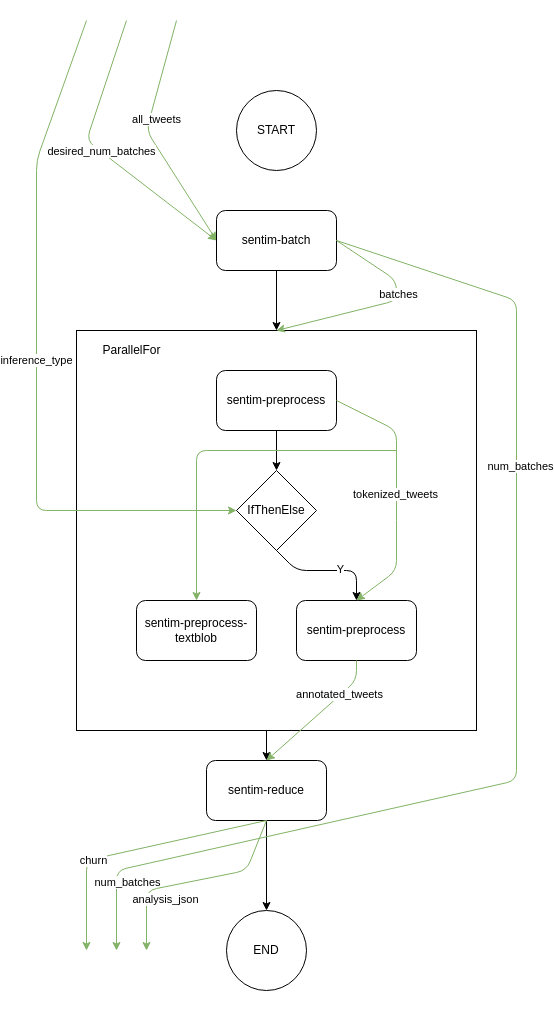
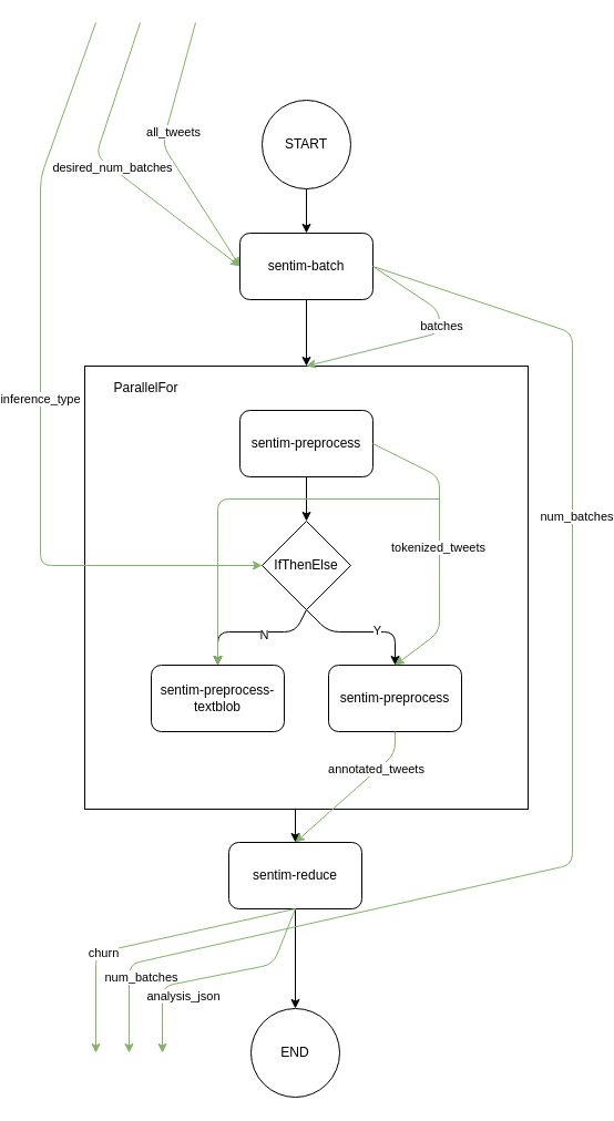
  <mxCell id="0" />
  <mxCell id="1" parent="0" />
  <mxCell id="2" style="edgeStyle=orthogonalEdgeStyle;rounded=0;orthogonalLoop=1;jettySize=auto;html=1;exitX=0.5;exitY=1;exitDx=0;exitDy=0;entryX=0.5;entryY=0;entryDx=0;entryDy=0;fillColor=#d5e8d4;" parent="1" source="20" target="6" edge="1"><mxGeometry relative="1" as="geometry"><mxPoint x="320" y="230" as="targetPoint" /></mxGeometry></mxCell>
+ <mxCell id="3" style="edgeStyle=orthogonalEdgeStyle;rounded=0;orthogonalLoop=1;jettySize=auto;html=1;exitX=0.5;exitY=1;exitDx=0;exitDy=0;" parent="1" source="4" target="20" edge="1"><mxGeometry relative="1" as="geometry" /></mxCell>
  <mxCell id="4" value="START" style="ellipse;whiteSpace=wrap;html=1;aspect=fixed;" parent="1" vertex="1"><mxGeometry x="220" y="90" width="80" height="80" as="geometry" /></mxCell>
  <mxCell id="5" style="edgeStyle=orthogonalEdgeStyle;rounded=0;orthogonalLoop=1;jettySize=auto;html=1;exitX=0.5;exitY=1;exitDx=0;exitDy=0;entryX=0.5;entryY=0;entryDx=0;entryDy=0;" parent="1" source="6" target="11" edge="1"><mxGeometry relative="1" as="geometry" /></mxCell>
  <mxCell id="6" value="" style="whiteSpace=wrap;html=1;aspect=fixed;" parent="1" vertex="1"><mxGeometry x="60" y="330" width="400" height="400" as="geometry" /></mxCell>
  <mxCell id="7" style="edgeStyle=orthogonalEdgeStyle;rounded=0;orthogonalLoop=1;jettySize=auto;html=1;exitX=0.5;exitY=1;exitDx=0;exitDy=0;entryX=0.5;entryY=0;entryDx=0;entryDy=0;fillColor=#d5e8d4;" edge="1" parent="1" source="8" target="14"><mxGeometry relative="1" as="geometry" /></mxCell>
  <mxCell id="8" value="sentim-preprocess" style="rounded=1;whiteSpace=wrap;html=1;" parent="1" vertex="1"><mxGeometry x="200" y="370" width="120" height="60" as="geometry" /></mxCell>
  <mxCell id="9" value="sentim-preprocess-textblob" style="rounded=1;whiteSpace=wrap;html=1;" parent="1" vertex="1"><mxGeometry x="120" y="600" width="120" height="60" as="geometry" /></mxCell>
  <mxCell id="10" style="edgeStyle=orthogonalEdgeStyle;rounded=0;orthogonalLoop=1;jettySize=auto;html=1;exitX=0.5;exitY=1;exitDx=0;exitDy=0;entryX=0.5;entryY=0;entryDx=0;entryDy=0;" parent="1" source="11" target="12" edge="1"><mxGeometry relative="1" as="geometry" /></mxCell>
  <mxCell id="11" value="sentim-reduce" style="rounded=1;whiteSpace=wrap;html=1;" parent="1" vertex="1"><mxGeometry x="190" y="760" width="120" height="60" as="geometry" /></mxCell>
  <mxCell id="12" value="END" style="ellipse;whiteSpace=wrap;html=1;aspect=fixed;" parent="1" vertex="1"><mxGeometry x="210" y="910" width="80" height="80" as="geometry" /></mxCell>
  <mxCell id="13" value="all_tweets" style="endArrow=classic;html=1;entryX=0;entryY=0.5;entryDx=0;entryDy=0;fillColor=#d5e8d4;strokeColor=#82b366;" parent="1" target="20" edge="1"><mxGeometry x="-0.17" y="7" relative="1" as="geometry"><mxPoint x="160" y="20" as="sourcePoint" /><mxPoint x="260" y="260" as="targetPoint" /><Array as="points"><mxPoint x="130" y="130" /></Array><mxPoint as="offset" /></mxGeometry></mxCell>
  <mxCell id="14" value="IfThenElse" style="rhombus;whiteSpace=wrap;html=1;" vertex="1" parent="1"><mxGeometry x="220" y="470" width="80" height="80" as="geometry" /></mxCell>
  <mxCell id="15" value="sentim-preprocess" style="rounded=1;whiteSpace=wrap;html=1;" vertex="1" parent="1"><mxGeometry x="280" y="600" width="120" height="60" as="geometry" /></mxCell>
+ <mxCell id="16" value="" style="endArrow=classic;html=1;exitX=0.5;exitY=1;exitDx=0;exitDy=0;entryX=0.5;entryY=0;entryDx=0;entryDy=0;fillColor=#d5e8d4;" edge="1" parent="1" source="14" target="9"><mxGeometry width="50" height="50" relative="1" as="geometry"><mxPoint x="290" y="520" as="sourcePoint" /><mxPoint x="340" y="470" as="targetPoint" /><Array as="points"><mxPoint x="250" y="570" /><mxPoint x="180" y="570" /></Array></mxGeometry></mxCell>
+ <mxCell id="17" value="N" style="edgeLabel;html=1;align=center;verticalAlign=middle;resizable=0;points=[];" vertex="1" connectable="0" parent="16"><mxGeometry x="-0.172" y="2" relative="1" as="geometry"><mxPoint as="offset" /></mxGeometry></mxCell>
  <mxCell id="18" value="" style="endArrow=classic;html=1;exitX=0.5;exitY=1;exitDx=0;exitDy=0;entryX=0.5;entryY=0;entryDx=0;entryDy=0;fillColor=#d5e8d4;" edge="1" parent="1" source="14" target="15"><mxGeometry width="50" height="50" relative="1" as="geometry"><mxPoint x="270" y="510" as="sourcePoint" /><mxPoint x="320" y="460" as="targetPoint" /><Array as="points"><mxPoint x="280" y="570" /><mxPoint x="340" y="570" /></Array></mxGeometry></mxCell>
  <mxCell id="19" value="Y" style="edgeLabel;html=1;align=center;verticalAlign=middle;resizable=0;points=[];" vertex="1" connectable="0" parent="18"><mxGeometry x="0.212" y="2" relative="1" as="geometry"><mxPoint as="offset" /></mxGeometry></mxCell>
  <mxCell id="20" value="sentim-batch" style="rounded=1;whiteSpace=wrap;html=1;" parent="1" vertex="1"><mxGeometry x="200" y="210" width="120" height="60" as="geometry" /></mxCell>
  <mxCell id="21" value="desired_num_batches&lt;br&gt;" style="endArrow=classic;html=1;entryX=0;entryY=0.5;entryDx=0;entryDy=0;fillColor=#d5e8d4;strokeColor=#82b366;" edge="1" parent="1" target="20"><mxGeometry relative="1" as="geometry"><mxPoint x="110" y="20" as="sourcePoint" /><mxPoint x="200" y="280" as="targetPoint" /><Array as="points"><mxPoint x="70" y="140" /></Array></mxGeometry></mxCell>
  <mxCell id="22" value="" style="endArrow=classic;html=1;exitX=1;exitY=0.5;exitDx=0;exitDy=0;fillColor=#d5e8d4;strokeColor=#82b366;" edge="1" parent="1" source="20"><mxGeometry width="50" height="50" relative="1" as="geometry"><mxPoint x="320" y="320" as="sourcePoint" /><mxPoint x="100" y="950" as="targetPoint" /><Array as="points"><mxPoint x="500" y="300" /><mxPoint x="500" y="780" /><mxPoint x="100" y="870" /></Array></mxGeometry></mxCell>
  <mxCell id="23" value="num_batches" style="edgeLabel;html=1;align=center;verticalAlign=middle;resizable=0;points=[];" vertex="1" connectable="0" parent="22"><mxGeometry x="-0.387" y="3" relative="1" as="geometry"><mxPoint as="offset" /></mxGeometry></mxCell>
  <mxCell id="24" value="num_batches" style="edgeLabel;html=1;align=center;verticalAlign=middle;resizable=0;points=[];" vertex="1" connectable="0" parent="22"><mxGeometry x="0.584" y="2" relative="1" as="geometry"><mxPoint x="-147.25" y="44.63" as="offset" /></mxGeometry></mxCell>
  <mxCell id="25" value="" style="endArrow=classic;html=1;exitX=1;exitY=0.5;exitDx=0;exitDy=0;fillColor=#d5e8d4;strokeColor=#82b366;entryX=0.5;entryY=0;entryDx=0;entryDy=0;" edge="1" parent="1" source="8" target="15"><mxGeometry width="50" height="50" relative="1" as="geometry"><mxPoint x="190" y="230" as="sourcePoint" /><mxPoint x="260" y="330" as="targetPoint" /><Array as="points"><mxPoint x="380" y="430" /><mxPoint x="380" y="510" /><mxPoint x="380" y="570" /></Array></mxGeometry></mxCell>
  <mxCell id="26" value="tokenized_tweets" style="edgeLabel;html=1;align=center;verticalAlign=middle;resizable=0;points=[];" vertex="1" connectable="0" parent="25"><mxGeometry x="0.02" y="-2" relative="1" as="geometry"><mxPoint as="offset" /></mxGeometry></mxCell>
  <mxCell id="27" value="inference_type" style="endArrow=classic;html=1;entryX=0;entryY=0.5;entryDx=0;entryDy=0;fillColor=#d5e8d4;strokeColor=#82b366;" edge="1" parent="1" target="14"><mxGeometry relative="1" as="geometry"><mxPoint x="70" y="20" as="sourcePoint" /><mxPoint x="140" y="260" as="targetPoint" /><Array as="points"><mxPoint x="20" y="160" /><mxPoint x="20" y="510" /></Array></mxGeometry></mxCell>
  <mxCell id="28" value="" style="endArrow=classic;html=1;exitX=1;exitY=0.5;exitDx=0;exitDy=0;fillColor=#d5e8d4;strokeColor=#82b366;entryX=0.5;entryY=0;entryDx=0;entryDy=0;" edge="1" parent="1" source="20" target="6"><mxGeometry width="50" height="50" relative="1" as="geometry"><mxPoint x="330" y="250" as="sourcePoint" /><mxPoint x="270" y="340" as="targetPoint" /><Array as="points"><mxPoint x="380" y="280" /><mxPoint x="380" y="300" /></Array></mxGeometry></mxCell>
  <mxCell id="29" value="batches" style="edgeLabel;html=1;align=center;verticalAlign=middle;resizable=0;points=[];" vertex="1" connectable="0" parent="28"><mxGeometry x="-0.16" y="1" relative="1" as="geometry"><mxPoint y="-5" as="offset" /></mxGeometry></mxCell>
  <mxCell id="30" value="" style="endArrow=classic;html=1;strokeColor=#82b366;entryX=0.5;entryY=0;entryDx=0;entryDy=0;fillColor=#d5e8d4;" edge="1" parent="1" target="9"><mxGeometry width="50" height="50" relative="1" as="geometry"><mxPoint x="380" y="450" as="sourcePoint" /><mxPoint x="250" y="610" as="targetPoint" /><Array as="points"><mxPoint x="180" y="450" /></Array></mxGeometry></mxCell>
  <mxCell id="31" value="" style="endArrow=classic;html=1;strokeColor=#82b366;exitX=0.5;exitY=1;exitDx=0;exitDy=0;entryX=0.5;entryY=0;entryDx=0;entryDy=0;fillColor=#d5e8d4;" edge="1" parent="1" source="15" target="11"><mxGeometry width="50" height="50" relative="1" as="geometry"><mxPoint x="170" y="660" as="sourcePoint" /><mxPoint x="220" y="610" as="targetPoint" /><Array as="points"><mxPoint x="340" y="680" /></Array></mxGeometry></mxCell>
  <mxCell id="32" value="annotated_tweets" style="edgeLabel;html=1;align=center;verticalAlign=middle;resizable=0;points=[];" vertex="1" connectable="0" parent="31"><mxGeometry x="-0.403" y="-1" relative="1" as="geometry"><mxPoint as="offset" /></mxGeometry></mxCell>
  <mxCell id="33" value="" style="endArrow=classic;html=1;strokeColor=#82b366;fillColor=#d5e8d4;" edge="1" parent="1"><mxGeometry width="50" height="50" relative="1" as="geometry"><mxPoint x="250" y="820" as="sourcePoint" /><mxPoint x="70" y="950" as="targetPoint" /><Array as="points"><mxPoint x="70" y="860" /></Array></mxGeometry></mxCell>
  <mxCell id="34" value="churn" style="edgeLabel;html=1;align=center;verticalAlign=middle;resizable=0;points=[];" vertex="1" connectable="0" parent="33"><mxGeometry x="0.227" y="2" relative="1" as="geometry"><mxPoint x="-10.17" y="1.54" as="offset" /></mxGeometry></mxCell>
  <mxCell id="35" value="" style="endArrow=classic;html=1;strokeColor=#82b366;fillColor=#d5e8d4;exitX=0.5;exitY=1;exitDx=0;exitDy=0;" edge="1" parent="1" source="11"><mxGeometry width="50" height="50" relative="1" as="geometry"><mxPoint x="270" y="850" as="sourcePoint" /><mxPoint x="130" y="950" as="targetPoint" /><Array as="points"><mxPoint x="230" y="870" /><mxPoint x="130" y="890" /></Array></mxGeometry></mxCell>
  <mxCell id="36" value="analysis_json" style="edgeLabel;html=1;align=center;verticalAlign=middle;resizable=0;points=[];" vertex="1" connectable="0" parent="35"><mxGeometry x="0.227" y="2" relative="1" as="geometry"><mxPoint x="-5.21" y="11.3" as="offset" /></mxGeometry></mxCell>
  <mxCell id="37" value="ParallelFor" style="text;html=1;align=center;verticalAlign=middle;resizable=0;points=[];autosize=1;" vertex="1" parent="1"><mxGeometry x="80" y="340" width="70" height="20" as="geometry" /></mxCell>
